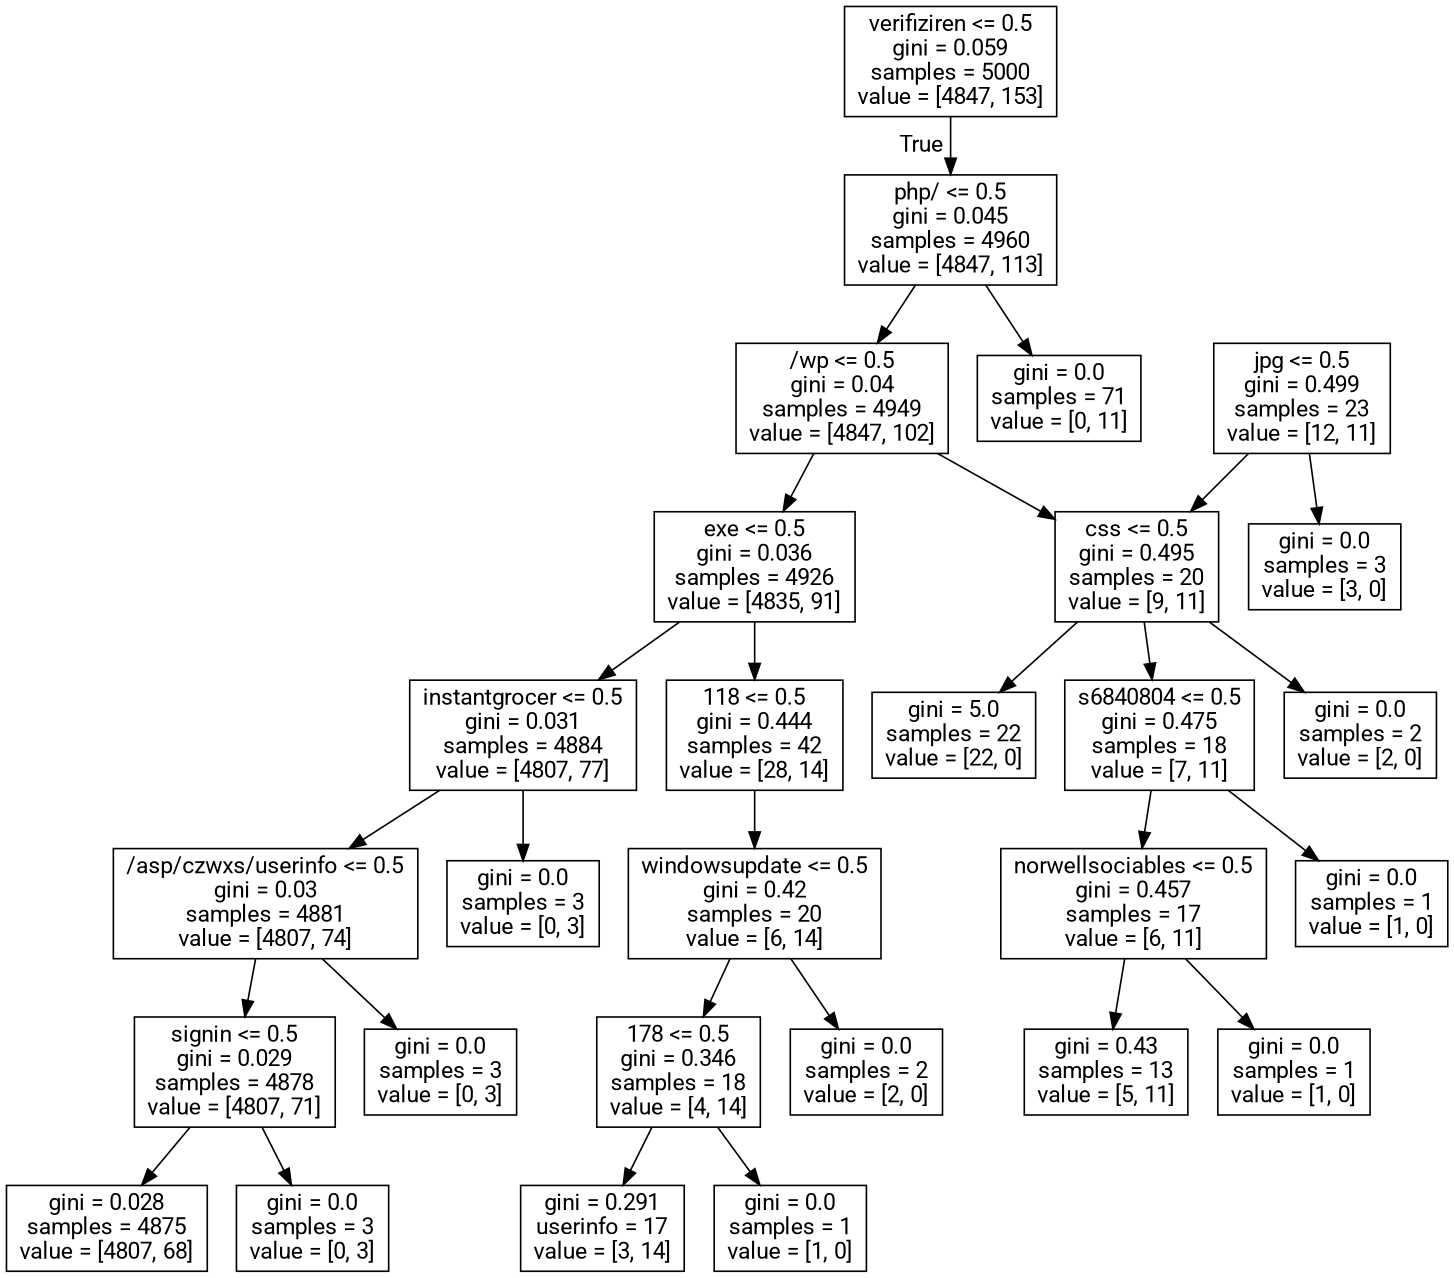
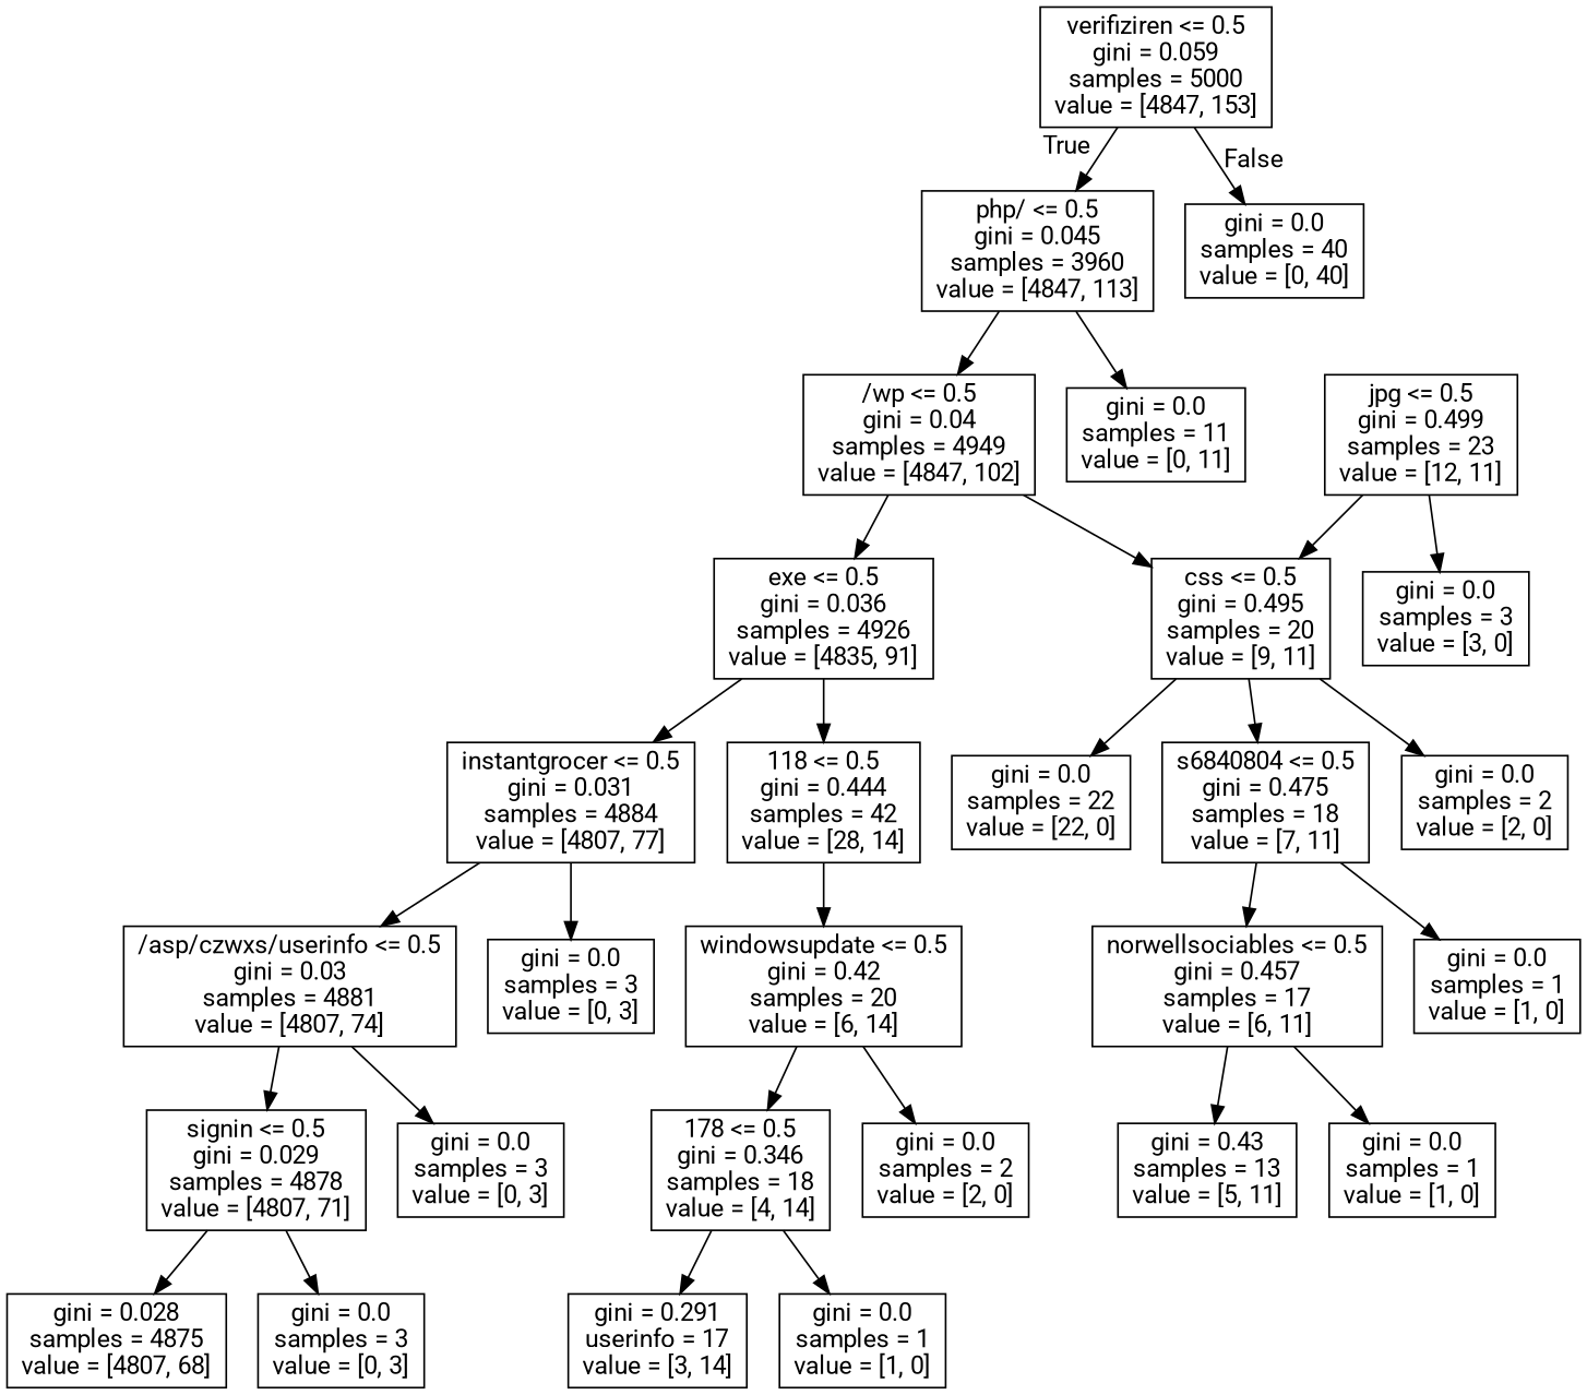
  digraph {
    fontname=Roboto
    node [fontname=Roboto shape=box]
    edge [fontname=Roboto]
    n1 [label="verifiziren <= 0.5\ngini = 0.059\nsamples = 5000\nvalue = [4847, 153]"]
-   n2 [label="php/ <= 0.5\ngini = 0.045\nsamples = 4960\nvalue = [4847, 113]"]
+   n2 [label="php/ <= 0.5\ngini = 0.045\nsamples = 3960\nvalue = [4847, 113]"]
+   n3 [label="gini = 0.0\nsamples = 40\nvalue = [0, 40]"]
    n4 [label="/wp <= 0.5\ngini = 0.04\nsamples = 4949\nvalue = [4847, 102]"]
-   n5 [label="gini = 0.0\nsamples = 71\nvalue = [0, 11]"]
+   n5 [label="gini = 0.0\nsamples = 11\nvalue = [0, 11]"]
    n6 [label="exe <= 0.5\ngini = 0.036\nsamples = 4926\nvalue = [4835, 91]"]
    n7 [label="css <= 0.5\ngini = 0.495\nsamples = 20\nvalue = [9, 11]"]
    n8 [label="instantgrocer <= 0.5\ngini = 0.031\nsamples = 4884\nvalue = [4807, 77]"]
    n9 [label="118 <= 0.5\ngini = 0.444\nsamples = 42\nvalue = [28, 14]"]
    n10 [label="jpg <= 0.5\ngini = 0.499\nsamples = 23\nvalue = [12, 11]"]
    n11 [label="gini = 0.0\nsamples = 3\nvalue = [3, 0]"]
    n12 [label="/asp/czwxs/userinfo <= 0.5\ngini = 0.03\nsamples = 4881\nvalue = [4807, 74]"]
    n13 [label="gini = 0.0\nsamples = 3\nvalue = [0, 3]"]
    n14 [label="windowsupdate <= 0.5\ngini = 0.42\nsamples = 20\nvalue = [6, 14]"]
    n15 [label="signin <= 0.5\ngini = 0.029\nsamples = 4878\nvalue = [4807, 71]"]
    n16 [label="gini = 0.0\nsamples = 3\nvalue = [0, 3]"]
    n17 [label="gini = 0.028\nsamples = 4875\nvalue = [4807, 68]"]
    n18 [label="gini = 0.0\nsamples = 3\nvalue = [0, 3]"]
    n19 [label="178 <= 0.5\ngini = 0.346\nsamples = 18\nvalue = [4, 14]"]
    n20 [label="gini = 0.0\nsamples = 2\nvalue = [2, 0]"]
-   n21 [label="gini = 5.0\nsamples = 22\nvalue = [22, 0]"]
+   n21 [label="gini = 0.0\nsamples = 22\nvalue = [22, 0]"]
    n22 [label="gini = 0.291\nuserinfo = 17\nvalue = [3, 14]"]
    n23 [label="gini = 0.0\nsamples = 1\nvalue = [1, 0]"]
    n24 [label="s6840804 <= 0.5\ngini = 0.475\nsamples = 18\nvalue = [7, 11]"]
    n25 [label="gini = 0.0\nsamples = 2\nvalue = [2, 0]"]
    n26 [label="norwellsociables <= 0.5\ngini = 0.457\nsamples = 17\nvalue = [6, 11]"]
    n27 [label="gini = 0.0\nsamples = 1\nvalue = [1, 0]"]
    n28 [label="gini = 0.43\nsamples = 13\nvalue = [5, 11]"]
    n29 [label="gini = 0.0\nsamples = 1\nvalue = [1, 0]"]
    n1 -> n2 [headlabel=True labelangle=45 labeldistance=2.5]
+   n1 -> n3 [headlabel=False labelangle=-45 labeldistance=2.5]
    n2 -> n4
    n2 -> n5
    n4 -> n6
    n4 -> n7
    n6 -> n8
    n6 -> n9
    n7 -> n21
    n7 -> n24
    n7 -> n25
    n8 -> n12
    n8 -> n13
    n9 -> n14
    n10 -> n7
    n10 -> n11
    n12 -> n15
    n12 -> n16
    n14 -> n19
    n14 -> n20
    n15 -> n17
    n15 -> n18
    n19 -> n22
    n19 -> n23
    n24 -> n26
    n24 -> n27
    n26 -> n28
    n26 -> n29
  }
